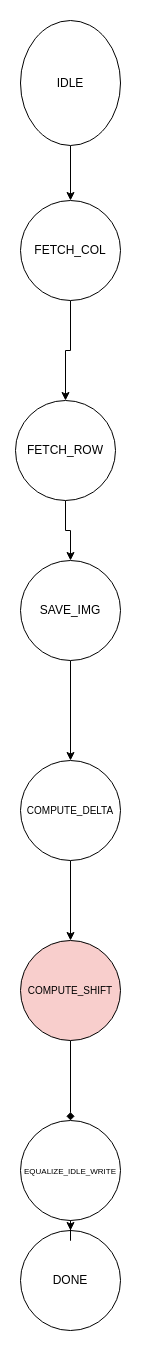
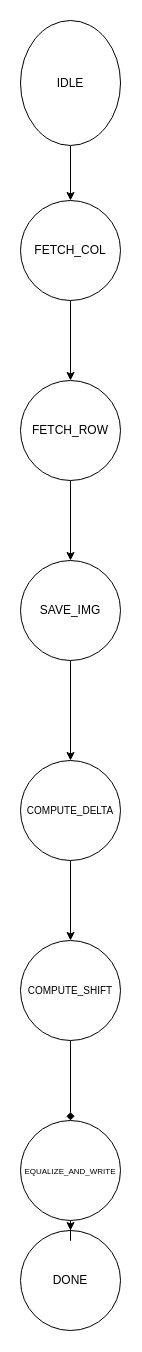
  <mxCell id="0" />
  <mxCell id="1" parent="0" />
  <mxCell id="2" value="" style="edgeStyle=orthogonalEdgeStyle;rounded=0;orthogonalLoop=1;jettySize=auto;html=1;" edge="1" parent="1" source="3" target="5"><mxGeometry relative="1" as="geometry" /></mxCell>
  <mxCell id="3" value="IDLE&lt;br&gt;" style="ellipse;whiteSpace=wrap;html=1;aspect=fixed;fixDash=0;autosize=0;" vertex="1" parent="1"><mxGeometry x="20" y="20" width="100" height="125" as="geometry" /></mxCell>
  <mxCell id="4" value="" style="edgeStyle=orthogonalEdgeStyle;rounded=0;orthogonalLoop=1;jettySize=auto;html=1;" edge="1" parent="1" source="5" target="7"><mxGeometry relative="1" as="geometry" /></mxCell>
  <mxCell id="5" value="FETCH_COL" style="ellipse;whiteSpace=wrap;html=1;aspect=fixed;fixDash=0;autosize=0;" vertex="1" parent="1"><mxGeometry x="20" y="200" width="100" height="100" as="geometry" /></mxCell>
  <mxCell id="6" value="" style="edgeStyle=orthogonalEdgeStyle;rounded=0;orthogonalLoop=1;jettySize=auto;html=1;" edge="1" parent="1" source="7" target="10"><mxGeometry relative="1" as="geometry" /></mxCell>
- <mxCell id="7" value="FETCH_ROW" style="ellipse;whiteSpace=wrap;html=1;aspect=fixed;fixDash=0;autosize=0;" vertex="1" parent="1"><mxGeometry x="15" y="400" width="100" height="100" as="geometry" /></mxCell>
+ <mxCell id="7" value="FETCH_ROW" style="ellipse;whiteSpace=wrap;html=1;aspect=fixed;fixDash=0;autosize=0;" vertex="1" parent="1"><mxGeometry x="20" y="380" width="100" height="100" as="geometry" /></mxCell>
  <mxCell id="8" value="DONE" style="ellipse;whiteSpace=wrap;html=1;aspect=fixed;fixDash=0;autosize=0;" vertex="1" parent="1"><mxGeometry x="20" y="1230" width="100" height="100" as="geometry" /></mxCell>
  <mxCell id="9" value="" style="edgeStyle=orthogonalEdgeStyle;rounded=0;orthogonalLoop=1;jettySize=auto;html=1;" edge="1" parent="1" source="10" target="12"><mxGeometry relative="1" as="geometry" /></mxCell>
  <mxCell id="10" value="SAVE_IMG" style="ellipse;whiteSpace=wrap;html=1;aspect=fixed;fixDash=0;autosize=0;" vertex="1" parent="1"><mxGeometry x="20" y="560" width="100" height="100" as="geometry" /></mxCell>
  <mxCell id="11" value="" style="edgeStyle=orthogonalEdgeStyle;rounded=0;orthogonalLoop=1;jettySize=auto;html=1;" edge="1" parent="1" source="12" target="14"><mxGeometry relative="1" as="geometry" /></mxCell>
  <mxCell id="12" value="&lt;font style=&quot;font-size: 10px&quot;&gt;COMPUTE_DELTA&lt;/font&gt;" style="ellipse;whiteSpace=wrap;html=1;aspect=fixed;fixDash=0;autosize=0;" vertex="1" parent="1"><mxGeometry x="20" y="760" width="100" height="100" as="geometry" /></mxCell>
  <mxCell id="13" value="" style="edgeStyle=orthogonalEdgeStyle;rounded=0;orthogonalLoop=1;jettySize=auto;html=1;endArrow=diamond;" edge="1" parent="1" source="14" target="16"><mxGeometry relative="1" as="geometry" /></mxCell>
- <mxCell id="14" value="&lt;font style=&quot;font-size: 10px&quot;&gt;COMPUTE_SHIFT&lt;/font&gt;" style="ellipse;whiteSpace=wrap;html=1;aspect=fixed;fixDash=0;autosize=0;fillColor=#f8cecc;" vertex="1" parent="1"><mxGeometry x="20" y="940" width="100" height="100" as="geometry" /></mxCell>
+ <mxCell id="14" value="&lt;font style=&quot;font-size: 10px&quot;&gt;COMPUTE_SHIFT&lt;/font&gt;" style="ellipse;whiteSpace=wrap;html=1;aspect=fixed;fixDash=0;autosize=0;" vertex="1" parent="1"><mxGeometry x="20" y="940" width="100" height="100" as="geometry" /></mxCell>
  <mxCell id="15" style="edgeStyle=orthogonalEdgeStyle;rounded=0;orthogonalLoop=1;jettySize=auto;html=1;" edge="1" parent="1" source="16" target="8"><mxGeometry relative="1" as="geometry" /></mxCell>
- <mxCell id="16" value="&lt;font style=&quot;font-size: 8px&quot;&gt;EQUALIZE_IDLE_WRITE&lt;/font&gt;" style="ellipse;whiteSpace=wrap;html=1;aspect=fixed;fixDash=0;autosize=0;" vertex="1" parent="1"><mxGeometry x="20" y="1120" width="100" height="100" as="geometry" /></mxCell>
+ <mxCell id="16" value="&lt;font style=&quot;font-size: 8px&quot;&gt;EQUALIZE_AND_WRITE&lt;/font&gt;" style="ellipse;whiteSpace=wrap;html=1;aspect=fixed;fixDash=0;autosize=0;" vertex="1" parent="1"><mxGeometry x="20" y="1120" width="100" height="100" as="geometry" /></mxCell>
